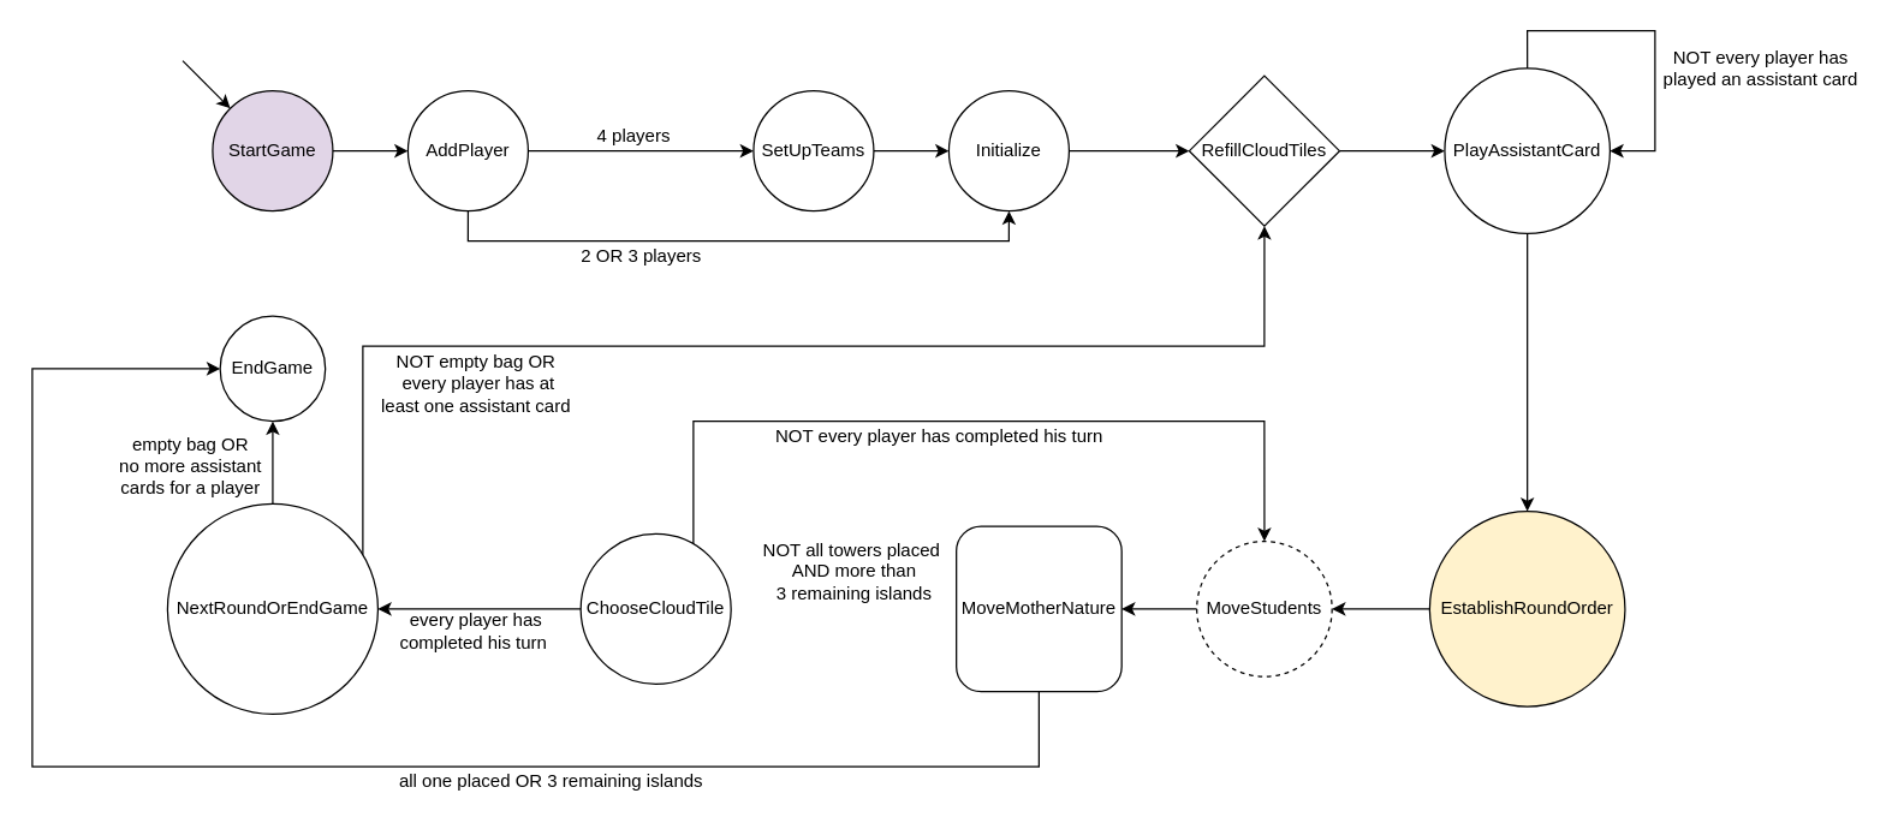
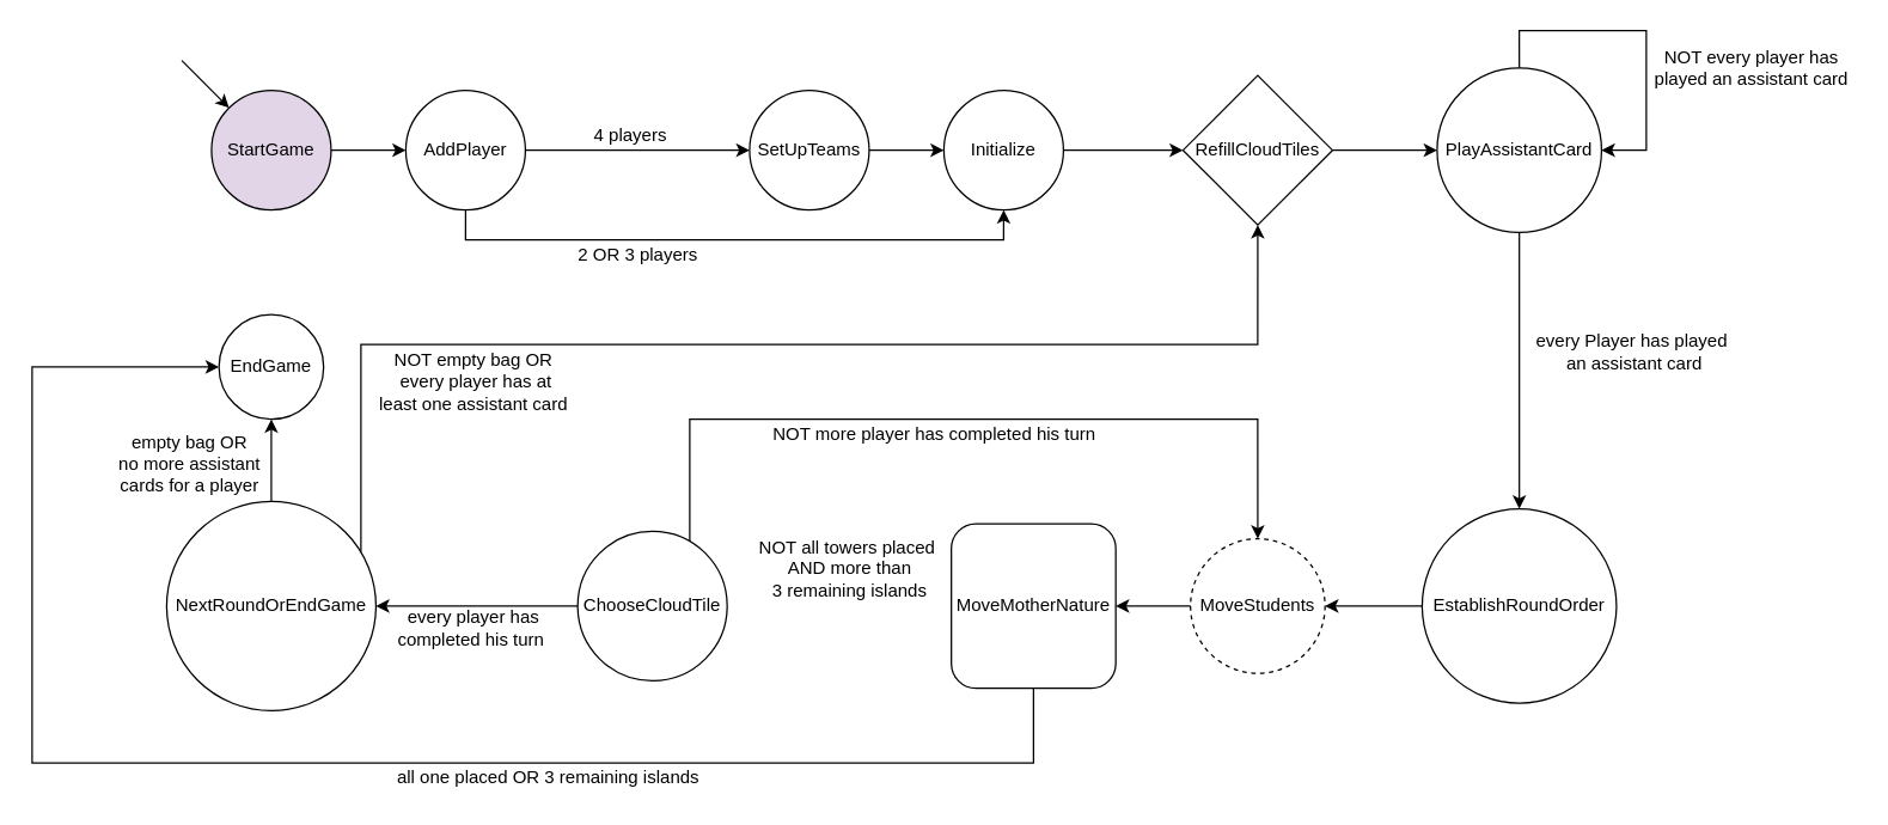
  <mxCell id="0" />
  <mxCell id="1" parent="0" />
  <mxCell id="2" style="edgeStyle=orthogonalEdgeStyle;rounded=0;orthogonalLoop=1;jettySize=auto;html=1;entryX=0;entryY=0.5;entryDx=0;entryDy=0;" parent="1" source="3" target="6" edge="1"><mxGeometry relative="1" as="geometry" /></mxCell>
  <mxCell id="3" value="StartGame" style="ellipse;whiteSpace=wrap;html=1;aspect=fixed;fillColor=#e1d5e7;" parent="1" vertex="1"><mxGeometry x="140.94" y="60" width="80" height="80" as="geometry" /></mxCell>
  <mxCell id="4" style="edgeStyle=orthogonalEdgeStyle;rounded=0;orthogonalLoop=1;jettySize=auto;html=1;entryX=0;entryY=0.5;entryDx=0;entryDy=0;" parent="1" source="6" target="8" edge="1"><mxGeometry relative="1" as="geometry" /></mxCell>
  <mxCell id="5" style="edgeStyle=orthogonalEdgeStyle;rounded=0;orthogonalLoop=1;jettySize=auto;html=1;entryX=0.5;entryY=1;entryDx=0;entryDy=0;" parent="1" source="6" target="11" edge="1"><mxGeometry relative="1" as="geometry"><Array as="points"><mxPoint x="310.94" y="160" /><mxPoint x="670.94" y="160" /></Array></mxGeometry></mxCell>
  <mxCell id="6" value="AddPlayer" style="ellipse;whiteSpace=wrap;html=1;aspect=fixed;" parent="1" vertex="1"><mxGeometry x="270.94" y="60" width="80" height="80" as="geometry" /></mxCell>
  <mxCell id="7" style="edgeStyle=orthogonalEdgeStyle;rounded=0;orthogonalLoop=1;jettySize=auto;html=1;entryX=0;entryY=0.5;entryDx=0;entryDy=0;" parent="1" source="8" target="11" edge="1"><mxGeometry relative="1" as="geometry" /></mxCell>
  <mxCell id="8" value="SetUpTeams" style="ellipse;whiteSpace=wrap;html=1;aspect=fixed;" parent="1" vertex="1"><mxGeometry x="500.94" y="60" width="80" height="80" as="geometry" /></mxCell>
  <mxCell id="9" value="4 players" style="text;html=1;align=center;verticalAlign=middle;resizable=0;points=[];autosize=1;strokeColor=none;fillColor=none;" parent="1" vertex="1"><mxGeometry x="390.94" y="80" width="60" height="20" as="geometry" /></mxCell>
  <mxCell id="10" style="edgeStyle=orthogonalEdgeStyle;rounded=0;orthogonalLoop=1;jettySize=auto;html=1;entryX=0;entryY=0.5;entryDx=0;entryDy=0;" parent="1" source="11" target="15" edge="1"><mxGeometry relative="1" as="geometry" /></mxCell>
  <mxCell id="11" value="Initialize" style="ellipse;whiteSpace=wrap;html=1;aspect=fixed;" parent="1" vertex="1"><mxGeometry x="630.94" y="60" width="80" height="80" as="geometry" /></mxCell>
  <mxCell id="12" value="&lt;span style=&quot;color: rgba(0 , 0 , 0 , 0) ; font-family: monospace ; font-size: 0px&quot;&gt;Pl&lt;/span&gt;" style="text;html=1;align=center;verticalAlign=middle;resizable=0;points=[];autosize=1;strokeColor=none;fillColor=none;" parent="1" vertex="1"><mxGeometry x="680.94" y="190" width="20" height="20" as="geometry" /></mxCell>
  <mxCell id="13" value="2 OR 3 players" style="text;html=1;align=center;verticalAlign=middle;resizable=0;points=[];autosize=1;strokeColor=none;fillColor=none;" parent="1" vertex="1"><mxGeometry x="375.94" y="160" width="100" height="20" as="geometry" /></mxCell>
  <mxCell id="14" style="edgeStyle=orthogonalEdgeStyle;rounded=0;orthogonalLoop=1;jettySize=auto;html=1;entryX=0;entryY=0.5;entryDx=0;entryDy=0;" parent="1" source="15" target="17" edge="1"><mxGeometry relative="1" as="geometry" /></mxCell>
  <mxCell id="15" value="RefillCloudTiles" style="rhombus;whiteSpace=wrap;html=1;aspect=fixed;" parent="1" vertex="1"><mxGeometry x="790.94" y="50" width="100" height="100" as="geometry" /></mxCell>
  <mxCell id="16" style="edgeStyle=orthogonalEdgeStyle;rounded=0;orthogonalLoop=1;jettySize=auto;html=1;entryX=0.5;entryY=0;entryDx=0;entryDy=0;" parent="1" source="17" target="19" edge="1"><mxGeometry relative="1" as="geometry" /></mxCell>
  <mxCell id="17" value="PlayAssistantCard" style="ellipse;whiteSpace=wrap;html=1;aspect=fixed;" parent="1" vertex="1"><mxGeometry x="960.94" y="45" width="110" height="110" as="geometry" /></mxCell>
  <mxCell id="18" style="edgeStyle=orthogonalEdgeStyle;rounded=0;orthogonalLoop=1;jettySize=auto;html=1;entryX=1;entryY=0.5;entryDx=0;entryDy=0;" parent="1" source="19" target="20" edge="1"><mxGeometry relative="1" as="geometry"><mxPoint x="900.94" y="405" as="targetPoint" /></mxGeometry></mxCell>
- <mxCell id="19" value="EstablishRoundOrder" style="ellipse;whiteSpace=wrap;html=1;aspect=fixed;fillColor=#fff2cc;" parent="1" vertex="1"><mxGeometry x="950.94" y="340" width="130" height="130" as="geometry" /></mxCell>
+ <mxCell id="19" value="EstablishRoundOrder" style="ellipse;whiteSpace=wrap;html=1;aspect=fixed;" parent="1" vertex="1"><mxGeometry x="950.94" y="340" width="130" height="130" as="geometry" /></mxCell>
  <mxCell id="20" value="MoveStudents" style="ellipse;whiteSpace=wrap;html=1;aspect=fixed;dashed=1;" parent="1" vertex="1"><mxGeometry x="795.94" y="360" width="90" height="90" as="geometry" /></mxCell>
  <mxCell id="21" style="edgeStyle=orthogonalEdgeStyle;rounded=0;orthogonalLoop=1;jettySize=auto;html=1;entryX=0;entryY=0.5;entryDx=0;entryDy=0;" edge="1" parent="1" source="22" target="30"><mxGeometry relative="1" as="geometry"><mxPoint x="80.94" y="440" as="targetPoint" /><Array as="points"><mxPoint x="690.94" y="510" /><mxPoint x="20.94" y="510" /><mxPoint x="20.94" y="245" /></Array></mxGeometry></mxCell>
  <mxCell id="22" value="MoveMotherNature" style="whiteSpace=wrap;html=1;aspect=fixed;rounded=1;" vertex="1" parent="1"><mxGeometry x="635.94" y="350" width="110" height="110" as="geometry" /></mxCell>
  <mxCell id="23" style="edgeStyle=orthogonalEdgeStyle;rounded=0;orthogonalLoop=1;jettySize=auto;html=1;entryX=1;entryY=0.5;entryDx=0;entryDy=0;exitX=0;exitY=0.5;exitDx=0;exitDy=0;" edge="1" parent="1" source="20" target="22"><mxGeometry relative="1" as="geometry"><mxPoint x="790.94" y="405" as="sourcePoint" /><mxPoint x="1380.94" y="210" as="targetPoint" /></mxGeometry></mxCell>
  <mxCell id="24" style="edgeStyle=orthogonalEdgeStyle;rounded=0;orthogonalLoop=1;jettySize=auto;html=1;entryX=0.5;entryY=0;entryDx=0;entryDy=0;" edge="1" parent="1" source="26" target="20"><mxGeometry relative="1" as="geometry"><Array as="points"><mxPoint x="460.94" y="280" /><mxPoint x="840.94" y="280" /></Array></mxGeometry></mxCell>
  <mxCell id="25" style="edgeStyle=orthogonalEdgeStyle;rounded=0;orthogonalLoop=1;jettySize=auto;html=1;" edge="1" parent="1" source="26"><mxGeometry relative="1" as="geometry"><mxPoint x="250.94" y="405" as="targetPoint" /></mxGeometry></mxCell>
  <mxCell id="26" value="ChooseCloudTile" style="ellipse;whiteSpace=wrap;html=1;aspect=fixed;" vertex="1" parent="1"><mxGeometry x="385.94" y="355" width="100" height="100" as="geometry" /></mxCell>
  <mxCell id="27" style="edgeStyle=orthogonalEdgeStyle;rounded=0;orthogonalLoop=1;jettySize=auto;html=1;entryX=1;entryY=0.5;entryDx=0;entryDy=0;" edge="1" parent="1" source="17" target="17"><mxGeometry relative="1" as="geometry"><Array as="points"><mxPoint x="1015.94" y="20" /><mxPoint x="1100.94" y="20" /><mxPoint x="1100.94" y="100" /></Array></mxGeometry></mxCell>
+ <mxCell id="28" value="every Player has played&lt;br&gt;&amp;nbsp;an assistant card" style="text;html=1;align=center;verticalAlign=middle;resizable=0;points=[];autosize=1;strokeColor=none;fillColor=none;" vertex="1" parent="1"><mxGeometry x="1020.94" y="220" width="140" height="30" as="geometry" /></mxCell>
  <mxCell id="29" value="NOT every player has &lt;br&gt;played an assistant card" style="text;html=1;align=center;verticalAlign=middle;resizable=0;points=[];autosize=1;strokeColor=none;fillColor=none;" vertex="1" parent="1"><mxGeometry x="1100.94" y="30" width="140" height="30" as="geometry" /></mxCell>
  <mxCell id="30" value="EndGame" style="ellipse;whiteSpace=wrap;html=1;aspect=fixed;" vertex="1" parent="1"><mxGeometry x="145.94" y="210" width="70" height="70" as="geometry" /></mxCell>
  <mxCell id="31" value="all one placed OR 3 remaining islands" style="text;html=1;align=center;verticalAlign=middle;resizable=0;points=[];autosize=1;strokeColor=none;fillColor=none;" vertex="1" parent="1"><mxGeometry x="250.94" y="510" width="230" height="20" as="geometry" /></mxCell>
  <mxCell id="32" value="empty bag OR &lt;br&gt;no more assistant&lt;br&gt;cards for a player" style="text;html=1;align=center;verticalAlign=middle;resizable=0;points=[];autosize=1;strokeColor=none;fillColor=none;" vertex="1" parent="1"><mxGeometry x="70.94" y="285" width="110" height="50" as="geometry" /></mxCell>
  <mxCell id="33" value="every player has&lt;br&gt;completed his turn&amp;nbsp;" style="text;html=1;align=center;verticalAlign=middle;resizable=0;points=[];autosize=1;strokeColor=none;fillColor=none;" vertex="1" parent="1"><mxGeometry x="255.94" y="405" width="120" height="30" as="geometry" /></mxCell>
- <mxCell id="34" value="NOT every player has completed his turn&amp;nbsp;" style="text;html=1;align=center;verticalAlign=middle;resizable=0;points=[];autosize=1;strokeColor=none;fillColor=none;" vertex="1" parent="1"><mxGeometry x="505.94" y="280" width="240" height="20" as="geometry" /></mxCell>
+ <mxCell id="34" value="NOT more player has completed his turn&amp;nbsp;" style="text;html=1;align=center;verticalAlign=middle;resizable=0;points=[];autosize=1;strokeColor=none;fillColor=none;" vertex="1" parent="1"><mxGeometry x="505.94" y="280" width="240" height="20" as="geometry" /></mxCell>
  <mxCell id="35" value="NOT all towers placed&lt;br&gt;&amp;nbsp;AND more than&lt;br&gt;&amp;nbsp;3 remaining islands" style="text;html=1;align=center;verticalAlign=middle;resizable=0;points=[];autosize=1;strokeColor=none;fillColor=none;" vertex="1" parent="1"><mxGeometry x="500.94" y="355" width="130" height="50" as="geometry" /></mxCell>
  <mxCell id="36" style="edgeStyle=orthogonalEdgeStyle;rounded=0;orthogonalLoop=1;jettySize=auto;html=1;entryX=0.5;entryY=1;entryDx=0;entryDy=0;" edge="1" parent="1" source="38" target="30"><mxGeometry relative="1" as="geometry" /></mxCell>
  <mxCell id="37" style="edgeStyle=orthogonalEdgeStyle;rounded=0;orthogonalLoop=1;jettySize=auto;html=1;entryX=0.5;entryY=1;entryDx=0;entryDy=0;" edge="1" parent="1" source="38" target="15"><mxGeometry relative="1" as="geometry"><Array as="points"><mxPoint x="240.94" y="230" /><mxPoint x="840.94" y="230" /></Array></mxGeometry></mxCell>
  <mxCell id="38" value="NextRoundOrEndGame" style="ellipse;whiteSpace=wrap;html=1;aspect=fixed;" vertex="1" parent="1"><mxGeometry x="110.94" y="335" width="140" height="140" as="geometry" /></mxCell>
  <mxCell id="39" value="NOT empty bag OR &lt;br&gt;&amp;nbsp;every player has at&lt;br&gt;least one assistant card" style="text;html=1;align=center;verticalAlign=middle;resizable=0;points=[];autosize=1;strokeColor=none;fillColor=none;" vertex="1" parent="1"><mxGeometry x="245.94" y="230" width="140" height="50" as="geometry" /></mxCell>
  <mxCell id="40" value="" style="endArrow=classic;html=1;rounded=0;entryX=0;entryY=0;entryDx=0;entryDy=0;" edge="1" parent="1" target="3"><mxGeometry width="50" height="50" relative="1" as="geometry"><mxPoint x="121" y="40" as="sourcePoint" /><mxPoint x="150.94" y="45" as="targetPoint" /></mxGeometry></mxCell>
